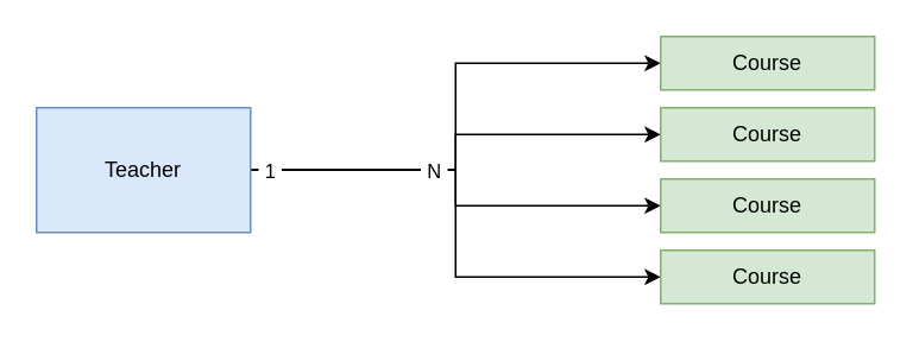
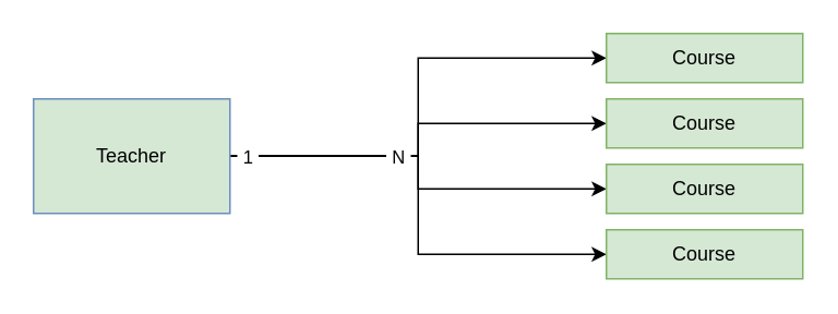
  <mxCell id="0" />
  <mxCell id="1" parent="0" />
  <mxCell id="2" style="edgeStyle=orthogonalEdgeStyle;rounded=0;orthogonalLoop=1;jettySize=auto;html=1;entryX=0;entryY=0.5;entryDx=0;entryDy=0;" edge="1" parent="1" source="8" target="9"><mxGeometry relative="1" as="geometry" /></mxCell>
  <mxCell id="3" style="edgeStyle=orthogonalEdgeStyle;rounded=0;orthogonalLoop=1;jettySize=auto;html=1;entryX=0;entryY=0.5;entryDx=0;entryDy=0;" edge="1" parent="1" source="8" target="10"><mxGeometry relative="1" as="geometry" /></mxCell>
  <mxCell id="4" style="edgeStyle=orthogonalEdgeStyle;rounded=0;orthogonalLoop=1;jettySize=auto;html=1;" edge="1" parent="1" source="8" target="11"><mxGeometry relative="1" as="geometry" /></mxCell>
  <mxCell id="5" style="edgeStyle=orthogonalEdgeStyle;rounded=0;orthogonalLoop=1;jettySize=auto;html=1;entryX=0;entryY=0.5;entryDx=0;entryDy=0;" edge="1" parent="1" source="8" target="12"><mxGeometry relative="1" as="geometry" /></mxCell>
  <mxCell id="6" value="&amp;nbsp;1&amp;nbsp;" style="edgeLabel;html=1;align=center;verticalAlign=middle;resizable=0;points=[];" vertex="1" connectable="0" parent="5"><mxGeometry x="-0.621" relative="1" as="geometry"><mxPoint x="-45" as="offset" /></mxGeometry></mxCell>
  <mxCell id="7" value="&amp;nbsp;N&amp;nbsp;" style="edgeLabel;html=1;align=center;verticalAlign=middle;resizable=0;points=[];" vertex="1" connectable="0" parent="5"><mxGeometry x="-0.407" relative="1" as="geometry"><mxPoint x="16" as="offset" /></mxGeometry></mxCell>
- <mxCell id="8" value="Teacher" style="rounded=0;whiteSpace=wrap;html=1;fillColor=#dae8fc;strokeColor=#6c8ebf;" vertex="1" parent="1"><mxGeometry x="20" y="60" width="120" height="70" as="geometry" /></mxCell>
+ <mxCell id="8" value="Teacher" style="rounded=0;whiteSpace=wrap;html=1;fillColor=#d5e8d4;strokeColor=#6c8ebf;" vertex="1" parent="1"><mxGeometry x="20" y="60" width="120" height="70" as="geometry" /></mxCell>
  <mxCell id="9" value="Course" style="rounded=0;whiteSpace=wrap;html=1;fillColor=#d5e8d4;strokeColor=#82b366;" vertex="1" parent="1"><mxGeometry x="370" y="20" width="120" height="30" as="geometry" /></mxCell>
  <mxCell id="10" value="Course" style="rounded=0;whiteSpace=wrap;html=1;fillColor=#d5e8d4;strokeColor=#82b366;" vertex="1" parent="1"><mxGeometry x="370" y="60" width="120" height="30" as="geometry" /></mxCell>
  <mxCell id="11" value="Course" style="rounded=0;whiteSpace=wrap;html=1;fillColor=#d5e8d4;strokeColor=#82b366;" vertex="1" parent="1"><mxGeometry x="370" y="100" width="120" height="30" as="geometry" /></mxCell>
  <mxCell id="12" value="Course" style="rounded=0;whiteSpace=wrap;html=1;fillColor=#d5e8d4;strokeColor=#82b366;" vertex="1" parent="1"><mxGeometry x="370" y="140" width="120" height="30" as="geometry" /></mxCell>
